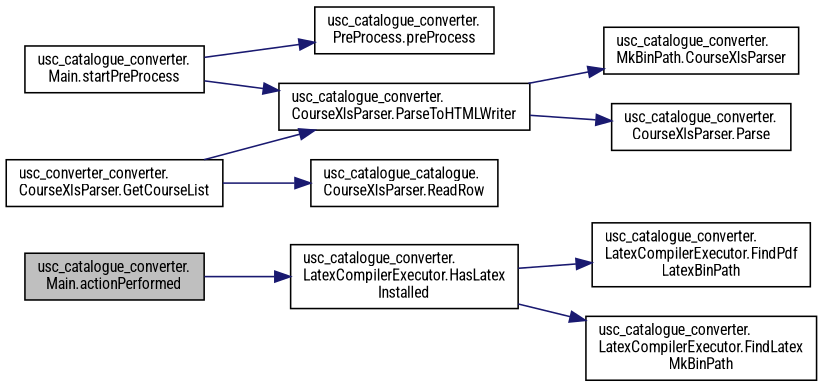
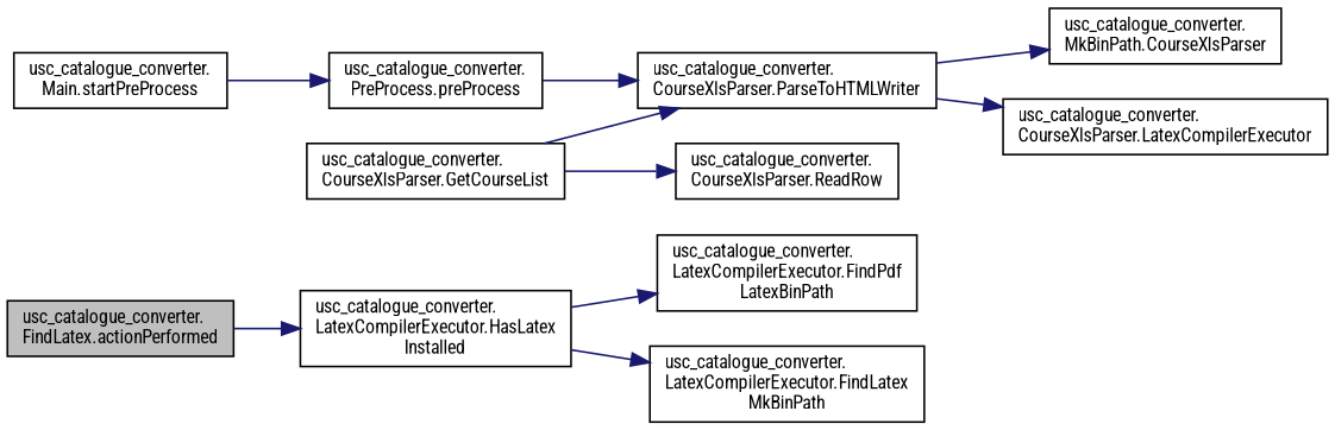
  digraph {
    fontname="Roboto Condensed"
    rankdir=LR
    node [color=black fillcolor=white fontname="Roboto Condensed" fontsize=10 shape=record style=filled]
    edge [color=midnightblue fontname="Roboto Condensed" fontsize=10 labelfontname=Helvetica labelfontsize=10 style=solid]
-   n1 [fillcolor=grey75 fontcolor=black height=0.2 label="usc_catalogue_converter.\lMain.actionPerformed" width=0.4]
+   n1 [fillcolor=grey75 fontcolor=black height=0.2 label="usc_catalogue_converter.\lFindLatex.actionPerformed" width=0.4]
    n2 [height=0.2 label="usc_catalogue_converter.\lLatexCompilerExecutor.HasLatex\lInstalled" width=0.4]
    n3 [height=0.2 label="usc_catalogue_converter.\lLatexCompilerExecutor.FindPdf\lLatexBinPath" width=0.4]
    n4 [height=0.2 label="usc_catalogue_converter.\lLatexCompilerExecutor.FindLatex\lMkBinPath" width=0.4]
    n5 [height=0.2 label="usc_catalogue_converter.\lMain.startPreProcess" width=0.4]
    n6 [height=0.2 label="usc_catalogue_converter.\lPreProcess.preProcess" width=0.4]
    n7 [height=0.2 label="usc_catalogue_converter.\lCourseXlsParser.ParseToHTMLWriter" width=0.4]
    n8 [height=0.2 label="usc_catalogue_converter.\lMkBinPath.CourseXlsParser" width=0.4]
-   n9 [height=0.2 label="usc_catalogue_converter.\lCourseXlsParser.Parse" width=0.4]
-   n10 [height=0.2 label="usc_converter_converter.\lCourseXlsParser.GetCourseList" width=0.4]
-   n11 [height=0.2 label="usc_catalogue_catalogue.\lCourseXlsParser.ReadRow" width=0.4]
+   n9 [height=0.2 label="usc_catalogue_converter.\lCourseXlsParser.LatexCompilerExecutor" width=0.4]
+   n10 [height=0.2 label="usc_catalogue_converter.\lCourseXlsParser.GetCourseList" width=0.4]
+   n11 [height=0.2 label="usc_catalogue_converter.\lCourseXlsParser.ReadRow" width=0.4]
    n1 -> n2
    n2 -> n3
    n2 -> n4
    n5 -> n6
-   n5 -> n7
+   n6 -> n7
    n7 -> n8
    n7 -> n9
    n10 -> n7
    n10 -> n11
  }
